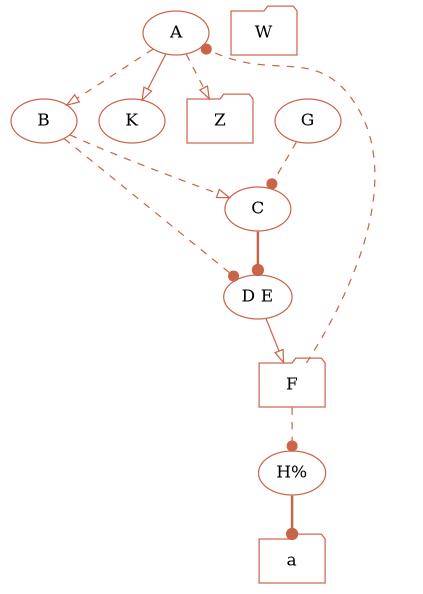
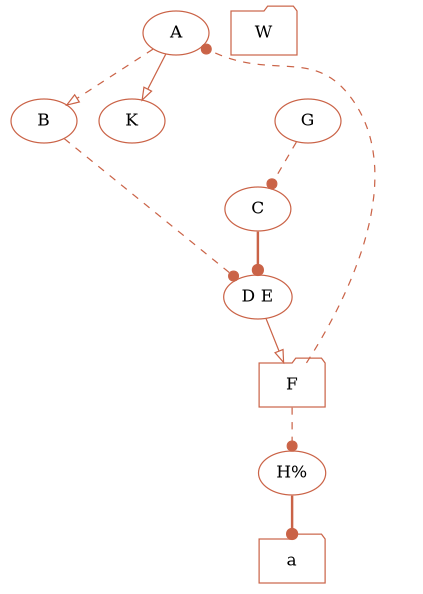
  digraph {
    fontname="DejaVu Serif"
    node [color="#CA6347" fontname="DejaVu Serif" shape=ellipse]
    edge [arrowhead=dot color="#CA6347" fontname="DejaVu Serif" style=dashed]
    A
    B
    K
-   Z [shape=folder]
    C
    "D E"
    F [shape=folder]
    "H%"
    a [shape=folder]
    G
    W [shape=folder]
    A -> B [arrowhead=onormal]
    A -> K [arrowhead=onormal style=solid]
-   A -> Z [arrowhead=onormal]
-   B -> C [arrowhead=onormal]
    B -> "D E"
    C -> "D E" [style=bold]
    "D E" -> F [arrowhead=onormal style=solid]
    F -> A
    F -> "H%"
    "H%" -> a [style=bold]
    G -> C
  }
